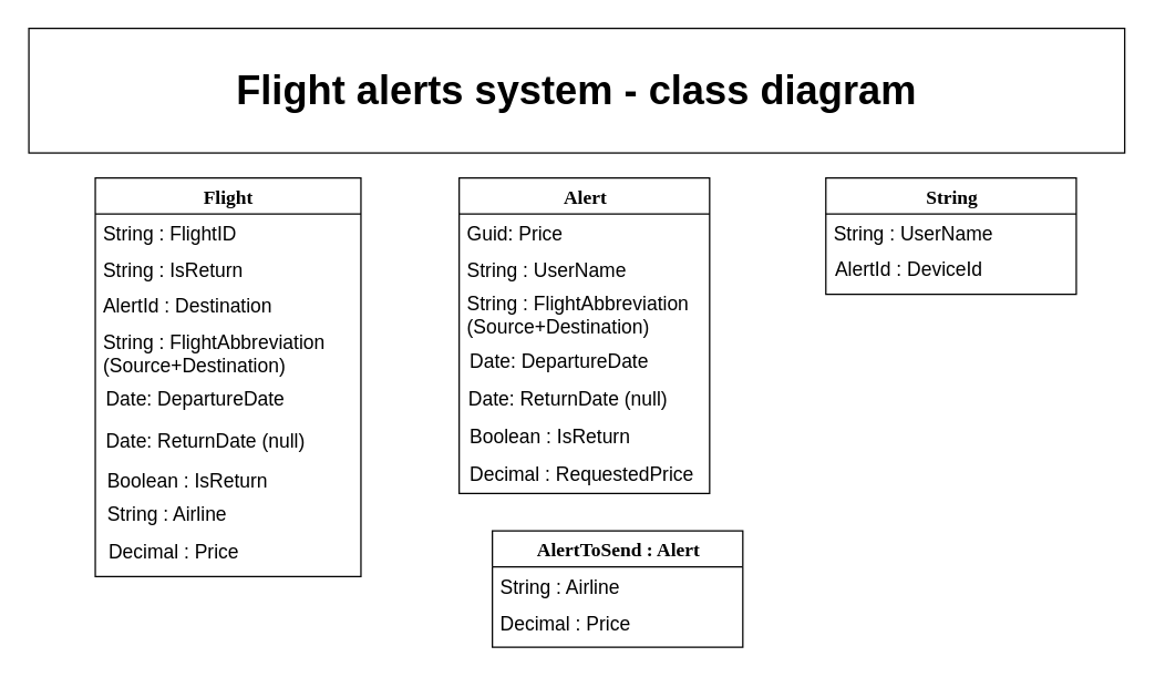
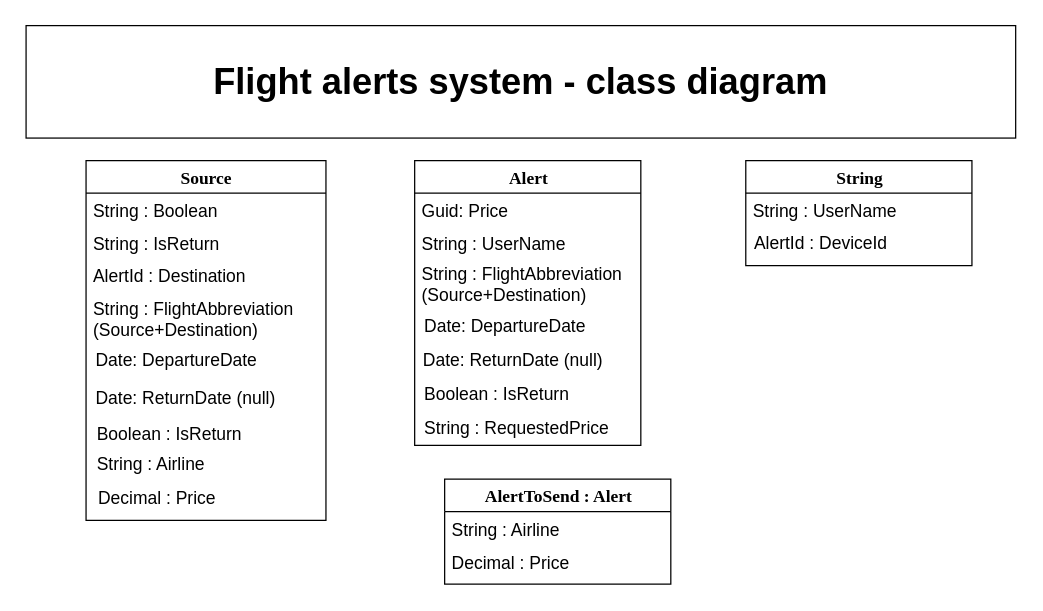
  <mxCell id="0" />
  <mxCell id="1" parent="0" />
- <mxCell id="2" value="Flight" style="swimlane;html=1;fontStyle=1;align=center;verticalAlign=top;childLayout=stackLayout;horizontal=1;startSize=26;horizontalStack=0;resizeParent=1;resizeLast=0;collapsible=1;marginBottom=0;swimlaneFillColor=#ffffff;rounded=0;shadow=0;comic=0;labelBackgroundColor=none;strokeWidth=1;fillColor=none;fontFamily=Verdana;fontSize=14;" parent="1" vertex="1"><mxGeometry x="68" y="128" width="192" height="288" as="geometry"><mxRectangle x="180" y="180" width="70" height="30" as="alternateBounds" /></mxGeometry></mxCell>
- <mxCell id="3" value="String : FlightID" style="text;html=1;strokeColor=none;fillColor=none;align=left;verticalAlign=top;spacingLeft=4;spacingRight=4;whiteSpace=wrap;overflow=hidden;rotatable=0;points=[[0,0.5],[1,0.5]];portConstraint=eastwest;fontSize=14;" parent="2" vertex="1"><mxGeometry y="26" width="192" height="26" as="geometry" /></mxCell>
+ <mxCell id="2" value="Source" style="swimlane;html=1;fontStyle=1;align=center;verticalAlign=top;childLayout=stackLayout;horizontal=1;startSize=26;horizontalStack=0;resizeParent=1;resizeLast=0;collapsible=1;marginBottom=0;swimlaneFillColor=#ffffff;rounded=0;shadow=0;comic=0;labelBackgroundColor=none;strokeWidth=1;fillColor=none;fontFamily=Verdana;fontSize=14;" parent="1" vertex="1"><mxGeometry x="68" y="128" width="192" height="288" as="geometry"><mxRectangle x="180" y="180" width="70" height="30" as="alternateBounds" /></mxGeometry></mxCell>
+ <mxCell id="3" value="String : Boolean" style="text;html=1;strokeColor=none;fillColor=none;align=left;verticalAlign=top;spacingLeft=4;spacingRight=4;whiteSpace=wrap;overflow=hidden;rotatable=0;points=[[0,0.5],[1,0.5]];portConstraint=eastwest;fontSize=14;" parent="2" vertex="1"><mxGeometry y="26" width="192" height="26" as="geometry" /></mxCell>
  <mxCell id="4" value="String : IsReturn" style="text;html=1;strokeColor=none;fillColor=none;align=left;verticalAlign=top;spacingLeft=4;spacingRight=4;whiteSpace=wrap;overflow=hidden;rotatable=0;points=[[0,0.5],[1,0.5]];portConstraint=eastwest;fontSize=14;" parent="2" vertex="1"><mxGeometry y="52" width="192" height="26" as="geometry" /></mxCell>
  <mxCell id="5" value="AlertId : Destination" style="text;html=1;strokeColor=none;fillColor=none;align=left;verticalAlign=top;spacingLeft=4;spacingRight=4;whiteSpace=wrap;overflow=hidden;rotatable=0;points=[[0,0.5],[1,0.5]];portConstraint=eastwest;fontSize=14;" parent="2" vertex="1"><mxGeometry y="78" width="192" height="26" as="geometry" /></mxCell>
  <mxCell id="6" value="String : Airline" style="text;html=1;strokeColor=none;fillColor=none;align=left;verticalAlign=top;spacingLeft=4;spacingRight=4;whiteSpace=wrap;overflow=hidden;rotatable=0;points=[[0,0.5],[1,0.5]];portConstraint=eastwest;fontSize=14;" parent="1" vertex="1"><mxGeometry x="71" y="356" width="160" height="28" as="geometry" /></mxCell>
  <mxCell id="7" value="Decimal : Price" style="text;html=1;strokeColor=none;fillColor=none;align=left;verticalAlign=top;spacingLeft=4;spacingRight=4;whiteSpace=wrap;overflow=hidden;rotatable=0;points=[[0,0.5],[1,0.5]];portConstraint=eastwest;fontSize=14;" parent="1" vertex="1"><mxGeometry x="72" y="383" width="160" height="31" as="geometry" /></mxCell>
  <mxCell id="8" value="String : FlightAbbreviation&amp;nbsp; (Source+Destination)" style="text;html=1;strokeColor=none;fillColor=none;align=left;verticalAlign=top;spacingLeft=4;spacingRight=4;whiteSpace=wrap;overflow=hidden;rotatable=0;points=[[0,0.5],[1,0.5]];portConstraint=eastwest;fontSize=14;" parent="1" vertex="1"><mxGeometry x="68" y="232" width="192" height="45" as="geometry" /></mxCell>
  <mxCell id="9" value="Boolean : IsReturn" style="text;html=1;strokeColor=none;fillColor=none;align=left;verticalAlign=top;spacingLeft=4;spacingRight=4;whiteSpace=wrap;overflow=hidden;rotatable=0;points=[[0,0.5],[1,0.5]];portConstraint=eastwest;fontSize=14;" parent="1" vertex="1"><mxGeometry x="71" y="332" width="168" height="26" as="geometry" /></mxCell>
  <mxCell id="10" value="Date: DepartureDate" style="text;html=1;strokeColor=none;fillColor=none;align=left;verticalAlign=top;spacingLeft=4;spacingRight=4;whiteSpace=wrap;overflow=hidden;rotatable=0;points=[[0,0.5],[1,0.5]];portConstraint=eastwest;fontSize=14;" parent="1" vertex="1"><mxGeometry x="70" y="273" width="168" height="26" as="geometry" /></mxCell>
  <mxCell id="11" value="Date: ReturnDate (null)&lt;div&gt;&lt;br&gt;&lt;/div&gt;" style="text;html=1;strokeColor=none;fillColor=none;align=left;verticalAlign=top;spacingLeft=4;spacingRight=4;whiteSpace=wrap;overflow=hidden;rotatable=0;points=[[0,0.5],[1,0.5]];portConstraint=eastwest;fontSize=14;" parent="1" vertex="1"><mxGeometry x="70" y="303" width="168" height="26" as="geometry" /></mxCell>
  <mxCell id="12" value="Alert" style="swimlane;html=1;fontStyle=1;align=center;verticalAlign=top;childLayout=stackLayout;horizontal=1;startSize=26;horizontalStack=0;resizeParent=1;resizeLast=0;collapsible=1;marginBottom=0;swimlaneFillColor=#ffffff;rounded=0;shadow=0;comic=0;labelBackgroundColor=none;strokeWidth=1;fillColor=none;fontFamily=Verdana;fontSize=14;" parent="1" vertex="1"><mxGeometry x="331" y="128" width="181" height="228" as="geometry"><mxRectangle x="180" y="180" width="70" height="30" as="alternateBounds" /></mxGeometry></mxCell>
  <mxCell id="13" value="Guid: Price" style="text;html=1;strokeColor=none;fillColor=none;align=left;verticalAlign=top;spacingLeft=4;spacingRight=4;whiteSpace=wrap;overflow=hidden;rotatable=0;points=[[0,0.5],[1,0.5]];portConstraint=eastwest;fontSize=14;" parent="12" vertex="1"><mxGeometry y="26" width="181" height="26" as="geometry" /></mxCell>
  <mxCell id="14" value="String : UserName" style="text;html=1;strokeColor=none;fillColor=none;align=left;verticalAlign=top;spacingLeft=4;spacingRight=4;whiteSpace=wrap;overflow=hidden;rotatable=0;points=[[0,0.5],[1,0.5]];portConstraint=eastwest;fontSize=14;" parent="12" vertex="1"><mxGeometry y="52" width="181" height="26" as="geometry" /></mxCell>
- <mxCell id="15" value="Decimal : RequestedPrice" style="text;html=1;strokeColor=none;fillColor=none;align=left;verticalAlign=top;spacingLeft=4;spacingRight=4;whiteSpace=wrap;overflow=hidden;rotatable=0;points=[[0,0.5],[1,0.5]];portConstraint=eastwest;fontSize=14;" parent="1" vertex="1"><mxGeometry x="333" y="327" width="179" height="31" as="geometry" /></mxCell>
+ <mxCell id="15" value="String : RequestedPrice" style="text;html=1;strokeColor=none;fillColor=none;align=left;verticalAlign=top;spacingLeft=4;spacingRight=4;whiteSpace=wrap;overflow=hidden;rotatable=0;points=[[0,0.5],[1,0.5]];portConstraint=eastwest;fontSize=14;" parent="1" vertex="1"><mxGeometry x="333" y="327" width="179" height="31" as="geometry" /></mxCell>
  <mxCell id="16" value="String : FlightAbbreviation (Source+Destination)" style="text;html=1;strokeColor=none;fillColor=none;align=left;verticalAlign=top;spacingLeft=4;spacingRight=4;whiteSpace=wrap;overflow=hidden;rotatable=0;points=[[0,0.5],[1,0.5]];portConstraint=eastwest;fontSize=14;" parent="1" vertex="1"><mxGeometry x="331" y="204" width="181" height="45" as="geometry" /></mxCell>
  <mxCell id="17" value="Boolean : IsReturn" style="text;html=1;strokeColor=none;fillColor=none;align=left;verticalAlign=top;spacingLeft=4;spacingRight=4;whiteSpace=wrap;overflow=hidden;rotatable=0;points=[[0,0.5],[1,0.5]];portConstraint=eastwest;fontSize=14;" parent="1" vertex="1"><mxGeometry x="333" y="300" width="168" height="26" as="geometry" /></mxCell>
  <mxCell id="18" value="Date: DepartureDate" style="text;html=1;strokeColor=none;fillColor=none;align=left;verticalAlign=top;spacingLeft=4;spacingRight=4;whiteSpace=wrap;overflow=hidden;rotatable=0;points=[[0,0.5],[1,0.5]];portConstraint=eastwest;fontSize=14;" parent="1" vertex="1"><mxGeometry x="333" y="246" width="168" height="26" as="geometry" /></mxCell>
  <mxCell id="19" value="Date: ReturnDate (null)&lt;div&gt;&lt;br&gt;&lt;/div&gt;" style="text;html=1;strokeColor=none;fillColor=none;align=left;verticalAlign=top;spacingLeft=4;spacingRight=4;whiteSpace=wrap;overflow=hidden;rotatable=0;points=[[0,0.5],[1,0.5]];portConstraint=eastwest;fontSize=14;" parent="1" vertex="1"><mxGeometry x="332" y="273" width="168" height="26" as="geometry" /></mxCell>
  <mxCell id="20" value="AlertToSend : Alert" style="swimlane;html=1;fontStyle=1;align=center;verticalAlign=top;childLayout=stackLayout;horizontal=1;startSize=26;horizontalStack=0;resizeParent=1;resizeLast=0;collapsible=1;marginBottom=0;swimlaneFillColor=#ffffff;rounded=0;shadow=0;comic=0;labelBackgroundColor=none;strokeWidth=1;fillColor=none;fontFamily=Verdana;fontSize=14;" parent="1" vertex="1"><mxGeometry x="355" y="383" width="181" height="84" as="geometry"><mxRectangle x="180" y="180" width="70" height="30" as="alternateBounds" /></mxGeometry></mxCell>
  <mxCell id="21" value="String : Airline" style="text;html=1;strokeColor=none;fillColor=none;align=left;verticalAlign=top;spacingLeft=4;spacingRight=4;whiteSpace=wrap;overflow=hidden;rotatable=0;points=[[0,0.5],[1,0.5]];portConstraint=eastwest;fontSize=14;" parent="20" vertex="1"><mxGeometry y="26" width="181" height="26" as="geometry" /></mxCell>
  <mxCell id="22" value="Decimal : Price" style="text;html=1;strokeColor=none;fillColor=none;align=left;verticalAlign=top;spacingLeft=4;spacingRight=4;whiteSpace=wrap;overflow=hidden;rotatable=0;points=[[0,0.5],[1,0.5]];portConstraint=eastwest;fontSize=14;" parent="20" vertex="1"><mxGeometry y="52" width="181" height="26" as="geometry" /></mxCell>
  <mxCell id="23" value="String" style="swimlane;html=1;fontStyle=1;align=center;verticalAlign=top;childLayout=stackLayout;horizontal=1;startSize=26;horizontalStack=0;resizeParent=1;resizeLast=0;collapsible=1;marginBottom=0;swimlaneFillColor=#ffffff;rounded=0;shadow=0;comic=0;labelBackgroundColor=none;strokeWidth=1;fillColor=none;fontFamily=Verdana;fontSize=14;" parent="1" vertex="1"><mxGeometry x="596" y="128" width="181" height="84" as="geometry"><mxRectangle x="180" y="180" width="70" height="30" as="alternateBounds" /></mxGeometry></mxCell>
  <mxCell id="24" value="String : UserName" style="text;html=1;strokeColor=none;fillColor=none;align=left;verticalAlign=top;spacingLeft=4;spacingRight=4;whiteSpace=wrap;overflow=hidden;rotatable=0;points=[[0,0.5],[1,0.5]];portConstraint=eastwest;fontSize=14;" parent="23" vertex="1"><mxGeometry y="26" width="181" height="26" as="geometry" /></mxCell>
  <mxCell id="25" value="AlertId : DeviceId" style="text;html=1;strokeColor=none;fillColor=none;align=left;verticalAlign=top;spacingLeft=4;spacingRight=4;whiteSpace=wrap;overflow=hidden;rotatable=0;points=[[0,0.5],[1,0.5]];portConstraint=eastwest;fontSize=14;" parent="1" vertex="1"><mxGeometry x="597" y="179" width="181" height="23" as="geometry" /></mxCell>
  <mxCell id="26" value="&lt;font style=&quot;font-size: 29px;&quot;&gt;Flight alerts system - class diagram&lt;/font&gt;" style="rounded=0;whiteSpace=wrap;html=1;fontSize=29;fontStyle=1" parent="1" vertex="1"><mxGeometry x="20" y="20" width="792" height="90" as="geometry" /></mxCell>
